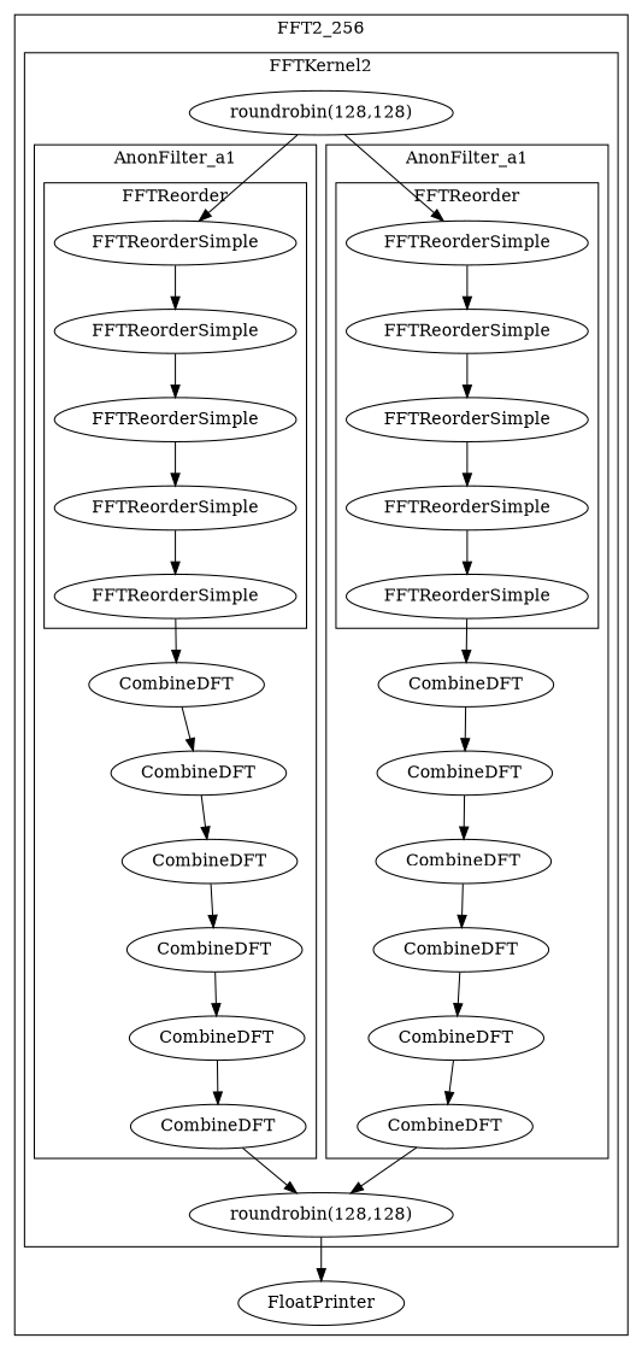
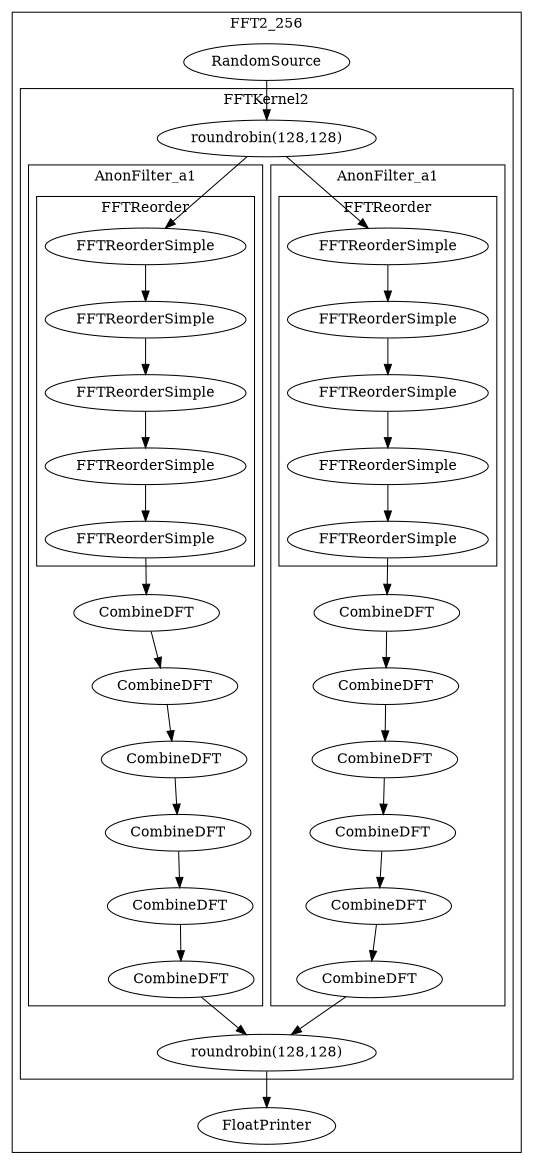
  digraph {
    n1 [label=FFTReorderSimple]
    n2 [label=FFTReorderSimple]
    n3 [label=FFTReorderSimple]
    n4 [label=FFTReorderSimple]
    n5 [label=FFTReorderSimple]
    n6 [label=CombineDFT]
    n7 [label=CombineDFT]
    n8 [label=CombineDFT]
    n9 [label=CombineDFT]
    n10 [label=CombineDFT]
    n11 [label=CombineDFT]
    n12 [label=FFTReorderSimple]
    n13 [label=FFTReorderSimple]
    n14 [label=FFTReorderSimple]
    n15 [label=FFTReorderSimple]
    n16 [label=FFTReorderSimple]
    n17 [label=CombineDFT]
    n18 [label=CombineDFT]
    n19 [label=CombineDFT]
    n20 [label=CombineDFT]
    n21 [label=CombineDFT]
    n22 [label=CombineDFT]
    n23 [label="roundrobin(128,128)"]
    n24 [label="roundrobin(128,128)"]
+   n25 [label=RandomSource]
    n26 [label=FloatPrinter]
    subgraph cluster_1 {
      label=FFT2_256
+     n25
      n26
      subgraph cluster_2 {
        label=FFTKernel2
        n23
        n24
        subgraph cluster_3 {
          label=AnonFilter_a1
          n6
          n7
          n8
          n9
          n10
          n11
          subgraph cluster_4 {
            label=FFTReorder
            n1
            n2
            n3
            n4
            n5
          }
        }
        subgraph cluster_5 {
          label=AnonFilter_a1
          n17
          n18
          n19
          n20
          n21
          n22
          subgraph cluster_6 {
            label=FFTReorder
            n12
            n13
            n14
            n15
            n16
          }
        }
      }
    }
    n1 -> n2
    n2 -> n3
    n3 -> n4
    n4 -> n5
    n5 -> n6
    n6 -> n7
    n7 -> n8
    n8 -> n9
    n9 -> n10
    n10 -> n11
    n11 -> n24
    n12 -> n13
    n13 -> n14
    n14 -> n15
    n15 -> n16
    n16 -> n17
    n17 -> n18
    n18 -> n19
    n19 -> n20
    n20 -> n21
    n21 -> n22
    n22 -> n24
    n23 -> n1
    n23 -> n12
    n24 -> n26
+   n25 -> n23
  }
